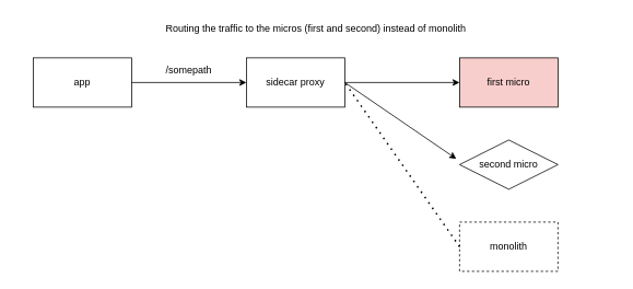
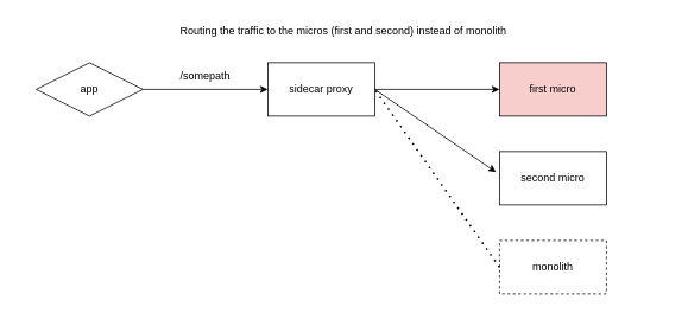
  <mxCell id="0" />
  <mxCell id="1" parent="0" />
- <mxCell id="2" value="app" style="rounded=0;whiteSpace=wrap;html=1;" parent="1" vertex="1"><mxGeometry x="40" y="70" width="120" height="60" as="geometry" /></mxCell>
+ <mxCell id="2" value="app" style="rhombus;whiteSpace=wrap;html=1;" parent="1" vertex="1"><mxGeometry x="40" y="70" width="120" height="60" as="geometry" /></mxCell>
  <mxCell id="3" value="" style="endArrow=classic;html=1;rounded=0;exitX=1;exitY=0.5;exitDx=0;exitDy=0;" edge="1" parent="1" source="2"><mxGeometry width="50" height="50" relative="1" as="geometry"><mxPoint x="320" y="220" as="sourcePoint" /><mxPoint x="300" y="100" as="targetPoint" /></mxGeometry></mxCell>
  <mxCell id="4" value="sidecar proxy" style="rounded=0;whiteSpace=wrap;html=1;" vertex="1" parent="1"><mxGeometry x="300" y="70" width="120" height="60" as="geometry" /></mxCell>
  <mxCell id="5" value="" style="endArrow=classic;html=1;rounded=0;exitX=1;exitY=0.5;exitDx=0;exitDy=0;" edge="1" parent="1" source="4"><mxGeometry width="50" height="50" relative="1" as="geometry"><mxPoint x="320" y="220" as="sourcePoint" /><mxPoint x="560" y="100" as="targetPoint" /></mxGeometry></mxCell>
  <mxCell id="6" value="&lt;div&gt;first micro&lt;/div&gt;" style="rounded=0;whiteSpace=wrap;html=1;fillColor=#f8cecc;" vertex="1" parent="1"><mxGeometry x="560" y="70" width="120" height="60" as="geometry" /></mxCell>
- <mxCell id="7" value="&lt;div&gt;second micro&lt;/div&gt;" style="rhombus;whiteSpace=wrap;html=1;" vertex="1" parent="1"><mxGeometry x="560" y="170" width="120" height="60" as="geometry" /></mxCell>
+ <mxCell id="7" value="&lt;div&gt;second micro&lt;/div&gt;" style="rounded=0;whiteSpace=wrap;html=1;" vertex="1" parent="1"><mxGeometry x="560" y="170" width="120" height="60" as="geometry" /></mxCell>
  <mxCell id="8" value="" style="endArrow=classic;html=1;rounded=0;exitX=1;exitY=0.5;exitDx=0;exitDy=0;entryX=-0.033;entryY=0.383;entryDx=0;entryDy=0;entryPerimeter=0;" edge="1" parent="1" source="4" target="7"><mxGeometry width="50" height="50" relative="1" as="geometry"><mxPoint x="320" y="220" as="sourcePoint" /><mxPoint x="370" y="170" as="targetPoint" /></mxGeometry></mxCell>
  <mxCell id="9" value="monolith" style="rounded=0;whiteSpace=wrap;html=1;dashed=1;" vertex="1" parent="1"><mxGeometry x="560" y="270" width="120" height="60" as="geometry" /></mxCell>
  <mxCell id="10" value="" style="endArrow=none;dashed=1;html=1;dashPattern=1 3;strokeWidth=2;rounded=0;entryX=1;entryY=0.5;entryDx=0;entryDy=0;exitX=0;exitY=0.5;exitDx=0;exitDy=0;" edge="1" parent="1" source="9" target="4"><mxGeometry width="50" height="50" relative="1" as="geometry"><mxPoint x="320" y="220" as="sourcePoint" /><mxPoint x="370" y="170" as="targetPoint" /></mxGeometry></mxCell>
  <mxCell id="11" value="Routing the traffic to the micros (first and second) instead of monolith" style="text;html=1;strokeColor=none;fillColor=none;align=center;verticalAlign=middle;whiteSpace=wrap;rounded=0;" vertex="1" parent="1"><mxGeometry x="20" y="20" width="730" height="30" as="geometry" /></mxCell>
  <mxCell id="12" value="/somepath" style="text;html=1;strokeColor=none;fillColor=none;align=center;verticalAlign=middle;whiteSpace=wrap;rounded=0;" vertex="1" parent="1"><mxGeometry x="200" y="70" width="60" height="30" as="geometry" /></mxCell>
